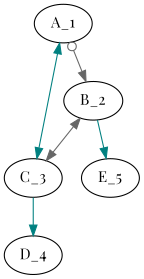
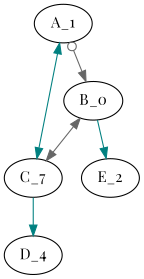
  digraph {
    fontname="Playfair Display"
    node [fontname="Playfair Display" shape=oval]
    edge [arrowhead=normal arrowtail=normal color=teal dir=both fontname="Playfair Display"]
    n1 [label=A_1]
-   n2 [label=B_2]
-   n3 [label=C_3]
-   n4 [label=E_5]
+   n2 [label=B_0]
+   n3 [label=C_7]
+   n4 [label=E_2]
    n5 [label=D_4]
    n1 -> n2 [arrowtail=odot color=gray40]
    n2 -> n3 [color=gray40]
    n2 -> n4 [arrowtail=none]
    n3 -> n1
    n3 -> n5 [arrowtail=none]
  }
